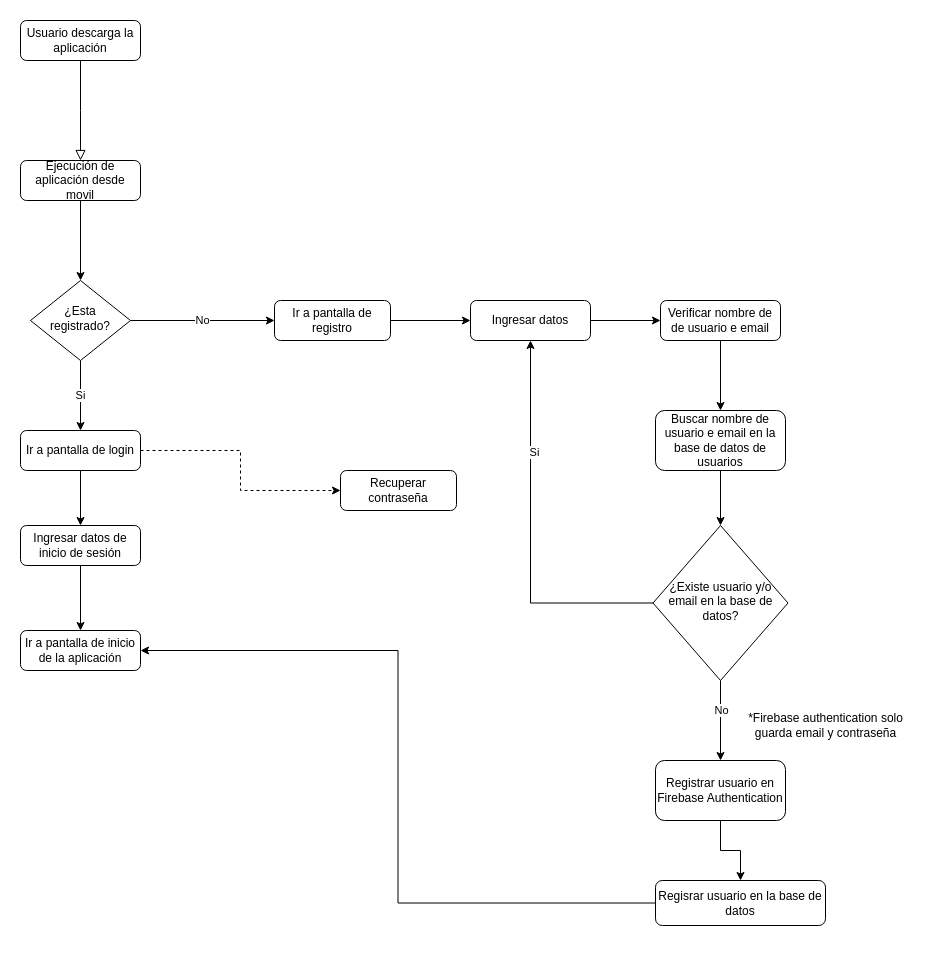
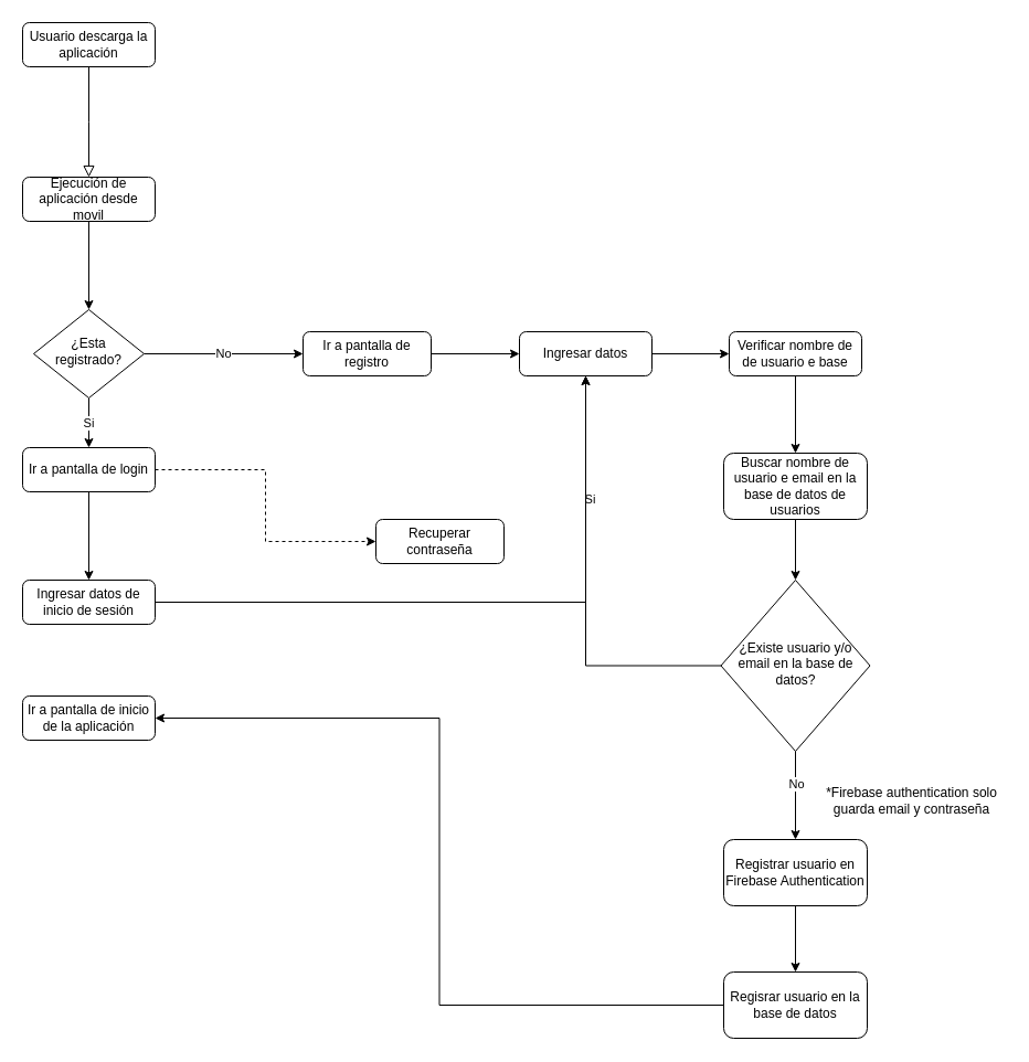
  <mxCell id="0" />
  <mxCell id="1" parent="0" />
  <mxCell id="2" value="" style="rounded=0;html=1;jettySize=auto;orthogonalLoop=1;fontSize=11;endArrow=block;endFill=0;endSize=8;strokeWidth=1;shadow=0;labelBackgroundColor=none;edgeStyle=orthogonalEdgeStyle;" parent="1" source="3" edge="1"><mxGeometry relative="1" as="geometry"><mxPoint x="80" y="160" as="targetPoint" /></mxGeometry></mxCell>
  <mxCell id="3" value="Usuario descarga la aplicación" style="rounded=1;whiteSpace=wrap;html=1;fontSize=12;glass=0;strokeWidth=1;shadow=0;" parent="1" vertex="1"><mxGeometry x="20" y="20" width="120" height="40" as="geometry" /></mxCell>
  <mxCell id="4" value="No" style="edgeStyle=orthogonalEdgeStyle;rounded=0;orthogonalLoop=1;jettySize=auto;html=1;exitX=1;exitY=0.5;exitDx=0;exitDy=0;entryX=0;entryY=0.5;entryDx=0;entryDy=0;" parent="1" source="6" target="10" edge="1"><mxGeometry relative="1" as="geometry" /></mxCell>
  <mxCell id="5" value="Si" style="edgeStyle=orthogonalEdgeStyle;rounded=0;orthogonalLoop=1;jettySize=auto;html=1;" parent="1" source="6" target="29" edge="1"><mxGeometry relative="1" as="geometry"><mxPoint x="80" y="460" as="targetPoint" /></mxGeometry></mxCell>
  <mxCell id="6" value="¿Esta registrado?" style="rhombus;whiteSpace=wrap;html=1;shadow=0;fontFamily=Helvetica;fontSize=12;align=center;strokeWidth=1;spacing=6;spacingTop=-4;" parent="1" vertex="1"><mxGeometry x="30" y="280" width="100" height="80" as="geometry" /></mxCell>
  <mxCell id="7" style="edgeStyle=orthogonalEdgeStyle;rounded=0;orthogonalLoop=1;jettySize=auto;html=1;exitX=0.5;exitY=1;exitDx=0;exitDy=0;" parent="1" source="8" target="6" edge="1"><mxGeometry relative="1" as="geometry" /></mxCell>
  <mxCell id="8" value="Ejecución de aplicación desde movil&lt;br&gt;" style="rounded=1;whiteSpace=wrap;html=1;fontSize=12;glass=0;strokeWidth=1;shadow=0;" parent="1" vertex="1"><mxGeometry x="20" y="160" width="120" height="40" as="geometry" /></mxCell>
  <mxCell id="9" style="edgeStyle=orthogonalEdgeStyle;rounded=0;orthogonalLoop=1;jettySize=auto;html=1;exitX=1;exitY=0.5;exitDx=0;exitDy=0;" parent="1" source="10" target="12" edge="1"><mxGeometry relative="1" as="geometry" /></mxCell>
  <mxCell id="10" value="Ir a pantalla de registro&lt;br&gt;" style="rounded=1;whiteSpace=wrap;html=1;fontSize=12;glass=0;strokeWidth=1;shadow=0;" parent="1" vertex="1"><mxGeometry x="274" y="300" width="116" height="40" as="geometry" /></mxCell>
  <mxCell id="11" style="edgeStyle=orthogonalEdgeStyle;rounded=0;orthogonalLoop=1;jettySize=auto;html=1;exitX=1;exitY=0.5;exitDx=0;exitDy=0;" parent="1" source="12" target="14" edge="1"><mxGeometry relative="1" as="geometry" /></mxCell>
  <mxCell id="12" value="Ingresar datos&lt;br&gt;" style="rounded=1;whiteSpace=wrap;html=1;fontSize=12;glass=0;strokeWidth=1;shadow=0;" parent="1" vertex="1"><mxGeometry x="470" y="300" width="120" height="40" as="geometry" /></mxCell>
  <mxCell id="13" style="edgeStyle=orthogonalEdgeStyle;rounded=0;orthogonalLoop=1;jettySize=auto;html=1;exitX=0.5;exitY=1;exitDx=0;exitDy=0;" parent="1" source="14" target="16" edge="1"><mxGeometry relative="1" as="geometry"><mxPoint x="720" y="390" as="targetPoint" /></mxGeometry></mxCell>
- <mxCell id="14" value="Verificar nombre de de usuario e email" style="rounded=1;whiteSpace=wrap;html=1;fontSize=12;glass=0;strokeWidth=1;shadow=0;" parent="1" vertex="1"><mxGeometry x="660" y="300" width="120" height="40" as="geometry" /></mxCell>
+ <mxCell id="14" value="Verificar nombre de de usuario e base" style="rounded=1;whiteSpace=wrap;html=1;fontSize=12;glass=0;strokeWidth=1;shadow=0;" parent="1" vertex="1"><mxGeometry x="660" y="300" width="120" height="40" as="geometry" /></mxCell>
  <mxCell id="15" style="edgeStyle=orthogonalEdgeStyle;rounded=0;orthogonalLoop=1;jettySize=auto;html=1;" parent="1" source="16" target="21" edge="1"><mxGeometry relative="1" as="geometry" /></mxCell>
  <mxCell id="16" value="Buscar nombre de usuario e email en la base de datos de usuarios" style="rounded=1;whiteSpace=wrap;html=1;fontSize=12;glass=0;strokeWidth=1;shadow=0;" parent="1" vertex="1"><mxGeometry x="655" y="410" width="130" height="60" as="geometry" /></mxCell>
  <mxCell id="17" style="edgeStyle=orthogonalEdgeStyle;rounded=0;orthogonalLoop=1;jettySize=auto;html=1;entryX=0.5;entryY=1;entryDx=0;entryDy=0;" parent="1" source="21" target="12" edge="1"><mxGeometry relative="1" as="geometry" /></mxCell>
  <mxCell id="18" value="Si&lt;br&gt;" style="edgeLabel;html=1;align=center;verticalAlign=middle;resizable=0;points=[];" parent="17" vertex="1" connectable="0"><mxGeometry x="0.422" y="-3" relative="1" as="geometry"><mxPoint as="offset" /></mxGeometry></mxCell>
  <mxCell id="19" style="edgeStyle=orthogonalEdgeStyle;rounded=0;orthogonalLoop=1;jettySize=auto;html=1;" parent="1" source="21" target="23" edge="1"><mxGeometry relative="1" as="geometry"><mxPoint x="720" y="770" as="targetPoint" /></mxGeometry></mxCell>
  <mxCell id="20" value="No" style="edgeLabel;html=1;align=center;verticalAlign=middle;resizable=0;points=[];" parent="19" vertex="1" connectable="0"><mxGeometry x="-0.264" relative="1" as="geometry"><mxPoint as="offset" /></mxGeometry></mxCell>
  <mxCell id="21" value="¿Existe usuario y/o email en la base de datos?" style="rhombus;whiteSpace=wrap;html=1;shadow=0;fontFamily=Helvetica;fontSize=12;align=center;strokeWidth=1;spacing=6;spacingTop=-4;" parent="1" vertex="1"><mxGeometry x="652.5" y="525" width="135" height="155" as="geometry" /></mxCell>
  <mxCell id="22" style="edgeStyle=orthogonalEdgeStyle;rounded=0;orthogonalLoop=1;jettySize=auto;html=1;exitX=0.5;exitY=1;exitDx=0;exitDy=0;" parent="1" source="23" target="25" edge="1"><mxGeometry relative="1" as="geometry" /></mxCell>
  <mxCell id="23" value="Registrar usuario en Firebase Authentication" style="rounded=1;whiteSpace=wrap;html=1;fontSize=12;glass=0;strokeWidth=1;shadow=0;" parent="1" vertex="1"><mxGeometry x="655" y="760" width="130" height="60" as="geometry" /></mxCell>
  <mxCell id="24" style="edgeStyle=orthogonalEdgeStyle;rounded=0;orthogonalLoop=1;jettySize=auto;html=1;entryX=1;entryY=0.5;entryDx=0;entryDy=0;" parent="1" source="25" target="32" edge="1"><mxGeometry relative="1" as="geometry" /></mxCell>
- <mxCell id="25" value="Regisrar usuario en la base de datos" style="rounded=1;whiteSpace=wrap;html=1;fontSize=12;glass=0;strokeWidth=1;shadow=0;" parent="1" vertex="1"><mxGeometry x="655" y="880" width="170" height="45" as="geometry" /></mxCell>
+ <mxCell id="25" value="Regisrar usuario en la base de datos" style="rounded=1;whiteSpace=wrap;html=1;fontSize=12;glass=0;strokeWidth=1;shadow=0;" parent="1" vertex="1"><mxGeometry x="655" y="880" width="130" height="60" as="geometry" /></mxCell>
  <mxCell id="26" value="*Firebase authentication solo &lt;br&gt;guarda email y contraseña" style="text;html=1;align=center;verticalAlign=middle;resizable=0;points=[];autosize=1;strokeColor=none;fillColor=none;" parent="1" vertex="1"><mxGeometry x="740" y="710" width="170" height="30" as="geometry" /></mxCell>
  <mxCell id="27" style="edgeStyle=orthogonalEdgeStyle;rounded=0;orthogonalLoop=1;jettySize=auto;html=1;exitX=0.5;exitY=1;exitDx=0;exitDy=0;" parent="1" source="29" target="31" edge="1"><mxGeometry relative="1" as="geometry" /></mxCell>
  <mxCell id="28" style="edgeStyle=orthogonalEdgeStyle;rounded=0;orthogonalLoop=1;jettySize=auto;html=1;dashed=1;entryX=0;entryY=0.5;entryDx=0;entryDy=0;" edge="1" parent="1" source="29" target="33"><mxGeometry relative="1" as="geometry"><mxPoint x="260" y="450" as="targetPoint" /></mxGeometry></mxCell>
- <mxCell id="29" value="Ir a pantalla de login" style="rounded=1;whiteSpace=wrap;html=1;fontSize=12;glass=0;strokeWidth=1;shadow=0;" parent="1" vertex="1"><mxGeometry x="20" y="430" width="120" height="40" as="geometry" /></mxCell>
- <mxCell id="30" style="edgeStyle=orthogonalEdgeStyle;rounded=0;orthogonalLoop=1;jettySize=auto;html=1;" parent="1" source="31" target="32" edge="1"><mxGeometry relative="1" as="geometry" /></mxCell>
+ <mxCell id="29" value="Ir a pantalla de login" style="rounded=1;whiteSpace=wrap;html=1;fontSize=12;glass=0;strokeWidth=1;shadow=0;" parent="1" vertex="1"><mxGeometry x="20" y="405" width="120" height="40" as="geometry" /></mxCell>
+ <mxCell id="30" style="edgeStyle=orthogonalEdgeStyle;rounded=0;orthogonalLoop=1;jettySize=auto;html=1;" parent="1" source="31" target="12" edge="1"><mxGeometry relative="1" as="geometry" /></mxCell>
  <mxCell id="31" value="Ingresar datos de inicio de sesión&lt;br&gt;" style="rounded=1;whiteSpace=wrap;html=1;fontSize=12;glass=0;strokeWidth=1;shadow=0;" parent="1" vertex="1"><mxGeometry x="20" y="525" width="120" height="40" as="geometry" /></mxCell>
  <mxCell id="32" value="Ir a pantalla de inicio de la aplicación" style="rounded=1;whiteSpace=wrap;html=1;fontSize=12;glass=0;strokeWidth=1;shadow=0;" parent="1" vertex="1"><mxGeometry x="20" y="630" width="120" height="40" as="geometry" /></mxCell>
  <mxCell id="33" value="Recuperar contraseña" style="rounded=1;whiteSpace=wrap;html=1;fontSize=12;glass=0;strokeWidth=1;shadow=0;" vertex="1" parent="1"><mxGeometry x="340" y="470" width="116" height="40" as="geometry" /></mxCell>
